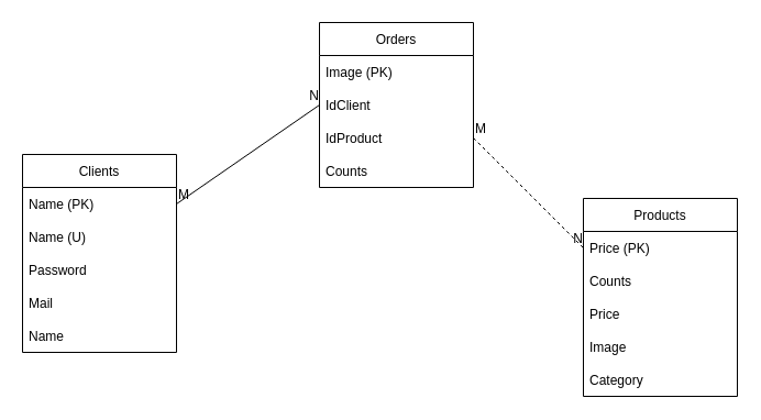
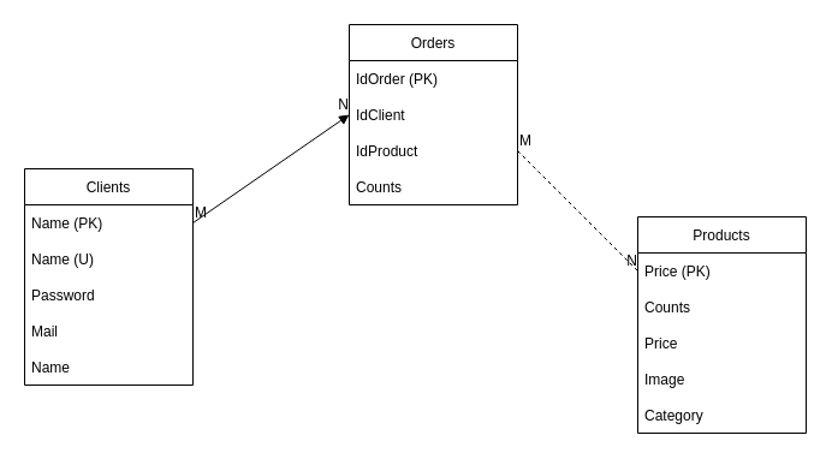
  <mxCell id="0" />
  <mxCell id="1" parent="0" />
  <mxCell id="2" value="Clients" style="swimlane;fontStyle=0;childLayout=stackLayout;horizontal=1;startSize=30;horizontalStack=0;resizeParent=1;resizeParentMax=0;resizeLast=0;collapsible=1;marginBottom=0;" vertex="1" parent="1"><mxGeometry x="20" y="140" width="140" height="180" as="geometry" /></mxCell>
  <mxCell id="3" value="Name (PK)" style="text;strokeColor=none;fillColor=none;align=left;verticalAlign=middle;spacingLeft=4;spacingRight=4;overflow=hidden;points=[[0,0.5],[1,0.5]];portConstraint=eastwest;rotatable=0;" vertex="1" parent="2"><mxGeometry y="30" width="140" height="30" as="geometry" /></mxCell>
  <mxCell id="4" value="Name (U)" style="text;strokeColor=none;fillColor=none;align=left;verticalAlign=middle;spacingLeft=4;spacingRight=4;overflow=hidden;points=[[0,0.5],[1,0.5]];portConstraint=eastwest;rotatable=0;" vertex="1" parent="2"><mxGeometry y="60" width="140" height="30" as="geometry" /></mxCell>
  <mxCell id="5" value="Password" style="text;strokeColor=none;fillColor=none;align=left;verticalAlign=middle;spacingLeft=4;spacingRight=4;overflow=hidden;points=[[0,0.5],[1,0.5]];portConstraint=eastwest;rotatable=0;" vertex="1" parent="2"><mxGeometry y="90" width="140" height="30" as="geometry" /></mxCell>
  <mxCell id="6" value="Mail" style="text;strokeColor=none;fillColor=none;align=left;verticalAlign=middle;spacingLeft=4;spacingRight=4;overflow=hidden;points=[[0,0.5],[1,0.5]];portConstraint=eastwest;rotatable=0;" vertex="1" parent="2"><mxGeometry y="120" width="140" height="30" as="geometry" /></mxCell>
  <mxCell id="7" value="Name" style="text;strokeColor=none;fillColor=none;align=left;verticalAlign=middle;spacingLeft=4;spacingRight=4;overflow=hidden;points=[[0,0.5],[1,0.5]];portConstraint=eastwest;rotatable=0;" vertex="1" parent="2"><mxGeometry y="150" width="140" height="30" as="geometry" /></mxCell>
  <mxCell id="8" value="Orders" style="swimlane;fontStyle=0;childLayout=stackLayout;horizontal=1;startSize=30;horizontalStack=0;resizeParent=1;resizeParentMax=0;resizeLast=0;collapsible=1;marginBottom=0;" vertex="1" parent="1"><mxGeometry x="290" y="20" width="140" height="150" as="geometry" /></mxCell>
- <mxCell id="9" value="Image (PK)" style="text;strokeColor=none;fillColor=none;align=left;verticalAlign=middle;spacingLeft=4;spacingRight=4;overflow=hidden;points=[[0,0.5],[1,0.5]];portConstraint=eastwest;rotatable=0;" vertex="1" parent="8"><mxGeometry y="30" width="140" height="30" as="geometry" /></mxCell>
+ <mxCell id="9" value="IdOrder (PK)" style="text;strokeColor=none;fillColor=none;align=left;verticalAlign=middle;spacingLeft=4;spacingRight=4;overflow=hidden;points=[[0,0.5],[1,0.5]];portConstraint=eastwest;rotatable=0;" vertex="1" parent="8"><mxGeometry y="30" width="140" height="30" as="geometry" /></mxCell>
  <mxCell id="10" value="IdClient" style="text;strokeColor=none;fillColor=none;align=left;verticalAlign=middle;spacingLeft=4;spacingRight=4;overflow=hidden;points=[[0,0.5],[1,0.5]];portConstraint=eastwest;rotatable=0;" vertex="1" parent="8"><mxGeometry y="60" width="140" height="30" as="geometry" /></mxCell>
  <mxCell id="11" value="IdProduct" style="text;strokeColor=none;fillColor=none;align=left;verticalAlign=middle;spacingLeft=4;spacingRight=4;overflow=hidden;points=[[0,0.5],[1,0.5]];portConstraint=eastwest;rotatable=0;" vertex="1" parent="8"><mxGeometry y="90" width="140" height="30" as="geometry" /></mxCell>
  <mxCell id="12" value="Counts" style="text;strokeColor=none;fillColor=none;align=left;verticalAlign=middle;spacingLeft=4;spacingRight=4;overflow=hidden;points=[[0,0.5],[1,0.5]];portConstraint=eastwest;rotatable=0;" vertex="1" parent="8"><mxGeometry y="120" width="140" height="30" as="geometry" /></mxCell>
  <mxCell id="13" value="Products" style="swimlane;fontStyle=0;childLayout=stackLayout;horizontal=1;startSize=30;horizontalStack=0;resizeParent=1;resizeParentMax=0;resizeLast=0;collapsible=1;marginBottom=0;" vertex="1" parent="1"><mxGeometry x="530" y="180" width="140" height="180" as="geometry" /></mxCell>
  <mxCell id="14" value="Price (PK)" style="text;strokeColor=none;fillColor=none;align=left;verticalAlign=middle;spacingLeft=4;spacingRight=4;overflow=hidden;points=[[0,0.5],[1,0.5]];portConstraint=eastwest;rotatable=0;" vertex="1" parent="13"><mxGeometry y="30" width="140" height="30" as="geometry" /></mxCell>
  <mxCell id="15" value="Counts" style="text;strokeColor=none;fillColor=none;align=left;verticalAlign=middle;spacingLeft=4;spacingRight=4;overflow=hidden;points=[[0,0.5],[1,0.5]];portConstraint=eastwest;rotatable=0;" vertex="1" parent="13"><mxGeometry y="60" width="140" height="30" as="geometry" /></mxCell>
  <mxCell id="16" value="Price" style="text;strokeColor=none;fillColor=none;align=left;verticalAlign=middle;spacingLeft=4;spacingRight=4;overflow=hidden;points=[[0,0.5],[1,0.5]];portConstraint=eastwest;rotatable=0;" vertex="1" parent="13"><mxGeometry y="90" width="140" height="30" as="geometry" /></mxCell>
  <mxCell id="17" value="Image" style="text;strokeColor=none;fillColor=none;align=left;verticalAlign=middle;spacingLeft=4;spacingRight=4;overflow=hidden;points=[[0,0.5],[1,0.5]];portConstraint=eastwest;rotatable=0;" vertex="1" parent="13"><mxGeometry y="120" width="140" height="30" as="geometry" /></mxCell>
  <mxCell id="18" value="Category" style="text;strokeColor=none;fillColor=none;align=left;verticalAlign=middle;spacingLeft=4;spacingRight=4;overflow=hidden;points=[[0,0.5],[1,0.5]];portConstraint=eastwest;rotatable=0;" vertex="1" parent="13"><mxGeometry y="150" width="140" height="30" as="geometry" /></mxCell>
- <mxCell id="19" value="" style="endArrow=none;html=1;rounded=0;exitX=1;exitY=0.5;exitDx=0;exitDy=0;entryX=0;entryY=0.5;entryDx=0;entryDy=0;" edge="1" parent="1" source="3" target="10"><mxGeometry relative="1" as="geometry"><mxPoint x="180" y="300" as="sourcePoint" /><mxPoint x="270" y="300" as="targetPoint" /></mxGeometry></mxCell>
+ <mxCell id="19" value="" style="endArrow=block;html=1;rounded=0;exitX=1;exitY=0.5;exitDx=0;exitDy=0;entryX=0;entryY=0.5;entryDx=0;entryDy=0;" edge="1" parent="1" source="3" target="10"><mxGeometry relative="1" as="geometry"><mxPoint x="180" y="300" as="sourcePoint" /><mxPoint x="270" y="300" as="targetPoint" /></mxGeometry></mxCell>
  <mxCell id="20" value="M" style="resizable=0;html=1;align=left;verticalAlign=bottom;" connectable="0" vertex="1" parent="19"><mxGeometry x="-1" relative="1" as="geometry" /></mxCell>
  <mxCell id="21" value="N" style="resizable=0;html=1;align=right;verticalAlign=bottom;" connectable="0" vertex="1" parent="19"><mxGeometry x="1" relative="1" as="geometry" /></mxCell>
  <mxCell id="22" value="" style="endArrow=none;html=1;rounded=0;entryX=0;entryY=0.25;entryDx=0;entryDy=0;exitX=1;exitY=0.5;exitDx=0;exitDy=0;dashed=1;" edge="1" parent="1" source="11" target="13"><mxGeometry relative="1" as="geometry"><mxPoint x="120" y="440" as="sourcePoint" /><mxPoint x="280" y="440" as="targetPoint" /></mxGeometry></mxCell>
  <mxCell id="23" value="M" style="resizable=0;html=1;align=left;verticalAlign=bottom;" connectable="0" vertex="1" parent="22"><mxGeometry x="-1" relative="1" as="geometry" /></mxCell>
  <mxCell id="24" value="N" style="resizable=0;html=1;align=right;verticalAlign=bottom;" connectable="0" vertex="1" parent="22"><mxGeometry x="1" relative="1" as="geometry" /></mxCell>
